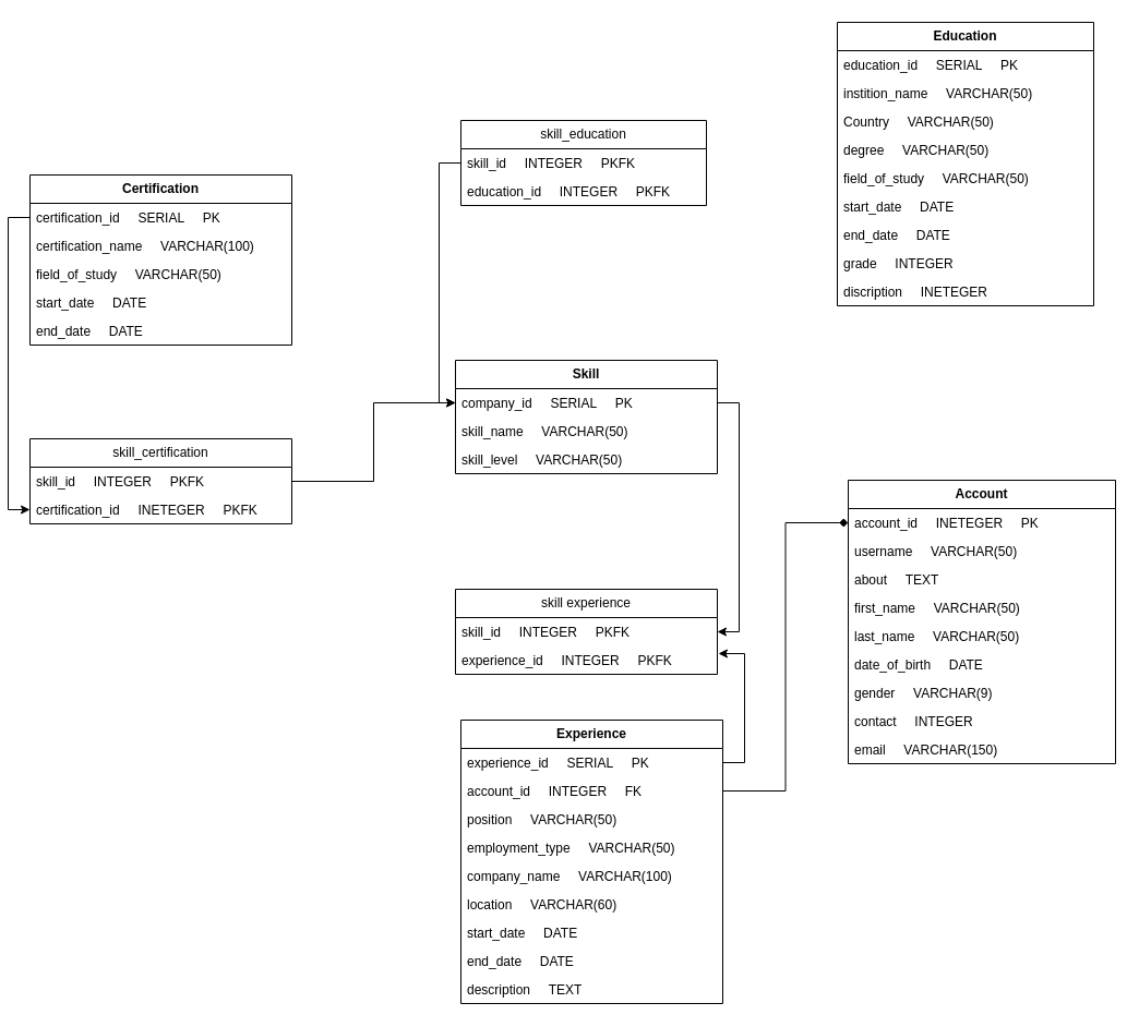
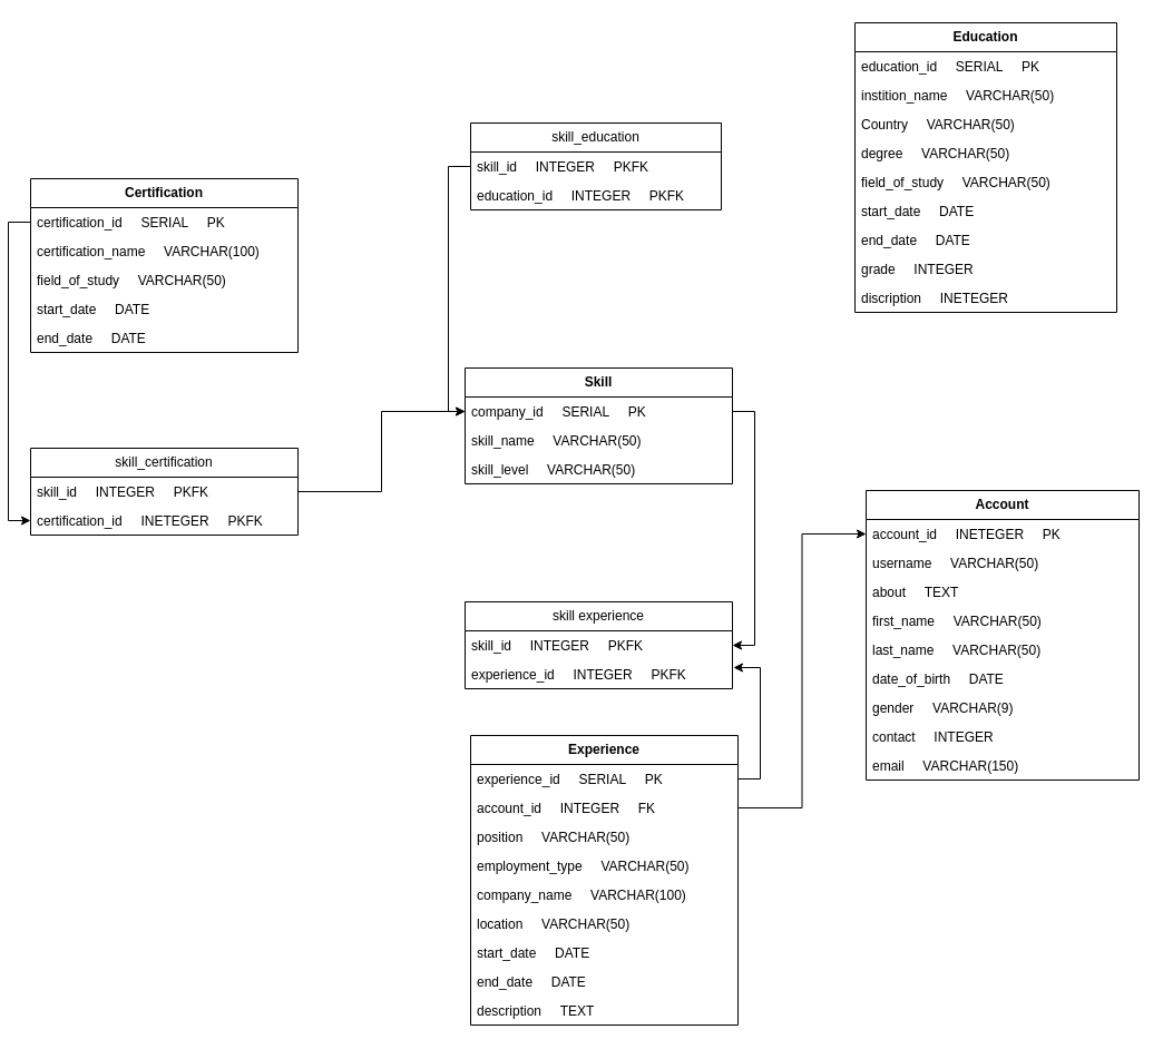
  <mxCell id="0" />
  <mxCell id="1" parent="0" />
  <mxCell id="2" value="&lt;b&gt;Education&lt;/b&gt;" style="swimlane;fontStyle=0;childLayout=stackLayout;horizontal=1;startSize=26;fillColor=none;horizontalStack=0;resizeParent=1;resizeParentMax=0;resizeLast=0;collapsible=1;marginBottom=0;whiteSpace=wrap;html=1;" parent="1" vertex="1"><mxGeometry x="760" y="20" width="235" height="260" as="geometry" /></mxCell>
  <mxCell id="3" value="education_id&amp;nbsp; &amp;nbsp; &amp;nbsp;SERIAL&amp;nbsp; &amp;nbsp; &amp;nbsp;PK" style="text;strokeColor=none;fillColor=none;align=left;verticalAlign=top;spacingLeft=4;spacingRight=4;overflow=hidden;rotatable=0;points=[[0,0.5],[1,0.5]];portConstraint=eastwest;whiteSpace=wrap;html=1;" parent="2" vertex="1"><mxGeometry y="26" width="235" height="26" as="geometry" /></mxCell>
  <mxCell id="4" value="instition_name&amp;nbsp; &amp;nbsp; &amp;nbsp;VARCHAR(50)" style="text;strokeColor=none;fillColor=none;align=left;verticalAlign=top;spacingLeft=4;spacingRight=4;overflow=hidden;rotatable=0;points=[[0,0.5],[1,0.5]];portConstraint=eastwest;whiteSpace=wrap;html=1;" parent="2" vertex="1"><mxGeometry y="52" width="235" height="26" as="geometry" /></mxCell>
  <mxCell id="5" value="Country&amp;nbsp; &amp;nbsp; &amp;nbsp;VARCHAR(50)" style="text;strokeColor=none;fillColor=none;align=left;verticalAlign=top;spacingLeft=4;spacingRight=4;overflow=hidden;rotatable=0;points=[[0,0.5],[1,0.5]];portConstraint=eastwest;whiteSpace=wrap;html=1;" parent="2" vertex="1"><mxGeometry y="78" width="235" height="26" as="geometry" /></mxCell>
  <mxCell id="6" value="degree&amp;nbsp; &amp;nbsp; &amp;nbsp;VARCHAR(50)" style="text;strokeColor=none;fillColor=none;align=left;verticalAlign=top;spacingLeft=4;spacingRight=4;overflow=hidden;rotatable=0;points=[[0,0.5],[1,0.5]];portConstraint=eastwest;whiteSpace=wrap;html=1;" parent="2" vertex="1"><mxGeometry y="104" width="235" height="26" as="geometry" /></mxCell>
  <mxCell id="7" value="field_of_study&amp;nbsp; &amp;nbsp; &amp;nbsp;VARCHAR(50)" style="text;strokeColor=none;fillColor=none;align=left;verticalAlign=top;spacingLeft=4;spacingRight=4;overflow=hidden;rotatable=0;points=[[0,0.5],[1,0.5]];portConstraint=eastwest;whiteSpace=wrap;html=1;" parent="2" vertex="1"><mxGeometry y="130" width="235" height="26" as="geometry" /></mxCell>
  <mxCell id="8" value="start_date&amp;nbsp; &amp;nbsp; &amp;nbsp;DATE" style="text;strokeColor=none;fillColor=none;align=left;verticalAlign=top;spacingLeft=4;spacingRight=4;overflow=hidden;rotatable=0;points=[[0,0.5],[1,0.5]];portConstraint=eastwest;whiteSpace=wrap;html=1;" parent="2" vertex="1"><mxGeometry y="156" width="235" height="26" as="geometry" /></mxCell>
  <mxCell id="9" value="end_date&amp;nbsp; &amp;nbsp; &amp;nbsp;DATE" style="text;strokeColor=none;fillColor=none;align=left;verticalAlign=top;spacingLeft=4;spacingRight=4;overflow=hidden;rotatable=0;points=[[0,0.5],[1,0.5]];portConstraint=eastwest;whiteSpace=wrap;html=1;" parent="2" vertex="1"><mxGeometry y="182" width="235" height="26" as="geometry" /></mxCell>
  <mxCell id="10" value="grade&amp;nbsp; &amp;nbsp; &amp;nbsp;INTEGER" style="text;strokeColor=none;fillColor=none;align=left;verticalAlign=top;spacingLeft=4;spacingRight=4;overflow=hidden;rotatable=0;points=[[0,0.5],[1,0.5]];portConstraint=eastwest;whiteSpace=wrap;html=1;" parent="2" vertex="1"><mxGeometry y="208" width="235" height="26" as="geometry" /></mxCell>
  <mxCell id="11" value="discription&amp;nbsp; &amp;nbsp; &amp;nbsp;INETEGER" style="text;strokeColor=none;fillColor=none;align=left;verticalAlign=top;spacingLeft=4;spacingRight=4;overflow=hidden;rotatable=0;points=[[0,0.5],[1,0.5]];portConstraint=eastwest;whiteSpace=wrap;html=1;" parent="2" vertex="1"><mxGeometry y="234" width="235" height="26" as="geometry" /></mxCell>
  <mxCell id="12" value="&lt;b&gt;Certification&lt;/b&gt;" style="swimlane;fontStyle=0;childLayout=stackLayout;horizontal=1;startSize=26;fillColor=none;horizontalStack=0;resizeParent=1;resizeParentMax=0;resizeLast=0;collapsible=1;marginBottom=0;whiteSpace=wrap;html=1;" parent="1" vertex="1"><mxGeometry x="20" y="160" width="240" height="156" as="geometry" /></mxCell>
  <mxCell id="13" value="certification_id&amp;nbsp; &amp;nbsp; &amp;nbsp;SERIAL&amp;nbsp; &amp;nbsp; &amp;nbsp;PK" style="text;strokeColor=none;fillColor=none;align=left;verticalAlign=top;spacingLeft=4;spacingRight=4;overflow=hidden;rotatable=0;points=[[0,0.5],[1,0.5]];portConstraint=eastwest;whiteSpace=wrap;html=1;" parent="12" vertex="1"><mxGeometry y="26" width="240" height="26" as="geometry" /></mxCell>
  <mxCell id="14" value="certification_name&amp;nbsp; &amp;nbsp; &amp;nbsp;VARCHAR(100)" style="text;strokeColor=none;fillColor=none;align=left;verticalAlign=top;spacingLeft=4;spacingRight=4;overflow=hidden;rotatable=0;points=[[0,0.5],[1,0.5]];portConstraint=eastwest;whiteSpace=wrap;html=1;" parent="12" vertex="1"><mxGeometry y="52" width="240" height="26" as="geometry" /></mxCell>
  <mxCell id="15" value="field_of_study&amp;nbsp; &amp;nbsp; &amp;nbsp;VARCHAR(50)" style="text;strokeColor=none;fillColor=none;align=left;verticalAlign=top;spacingLeft=4;spacingRight=4;overflow=hidden;rotatable=0;points=[[0,0.5],[1,0.5]];portConstraint=eastwest;whiteSpace=wrap;html=1;" parent="12" vertex="1"><mxGeometry y="78" width="240" height="26" as="geometry" /></mxCell>
  <mxCell id="16" value="start_date&amp;nbsp; &amp;nbsp; &amp;nbsp;DATE" style="text;strokeColor=none;fillColor=none;align=left;verticalAlign=top;spacingLeft=4;spacingRight=4;overflow=hidden;rotatable=0;points=[[0,0.5],[1,0.5]];portConstraint=eastwest;whiteSpace=wrap;html=1;" parent="12" vertex="1"><mxGeometry y="104" width="240" height="26" as="geometry" /></mxCell>
  <mxCell id="17" value="end_date&amp;nbsp; &amp;nbsp; &amp;nbsp;DATE" style="text;strokeColor=none;fillColor=none;align=left;verticalAlign=top;spacingLeft=4;spacingRight=4;overflow=hidden;rotatable=0;points=[[0,0.5],[1,0.5]];portConstraint=eastwest;whiteSpace=wrap;html=1;" parent="12" vertex="1"><mxGeometry y="130" width="240" height="26" as="geometry" /></mxCell>
  <mxCell id="18" value="&lt;b&gt;Account&lt;/b&gt;" style="swimlane;fontStyle=0;childLayout=stackLayout;horizontal=1;startSize=26;fillColor=none;horizontalStack=0;resizeParent=1;resizeParentMax=0;resizeLast=0;collapsible=1;marginBottom=0;whiteSpace=wrap;html=1;" parent="1" vertex="1"><mxGeometry x="770" y="440" width="245" height="260" as="geometry" /></mxCell>
  <mxCell id="19" value="account_id&amp;nbsp; &amp;nbsp; &amp;nbsp;INETEGER&amp;nbsp; &amp;nbsp; &amp;nbsp;PK" style="text;strokeColor=none;fillColor=none;align=left;verticalAlign=top;spacingLeft=4;spacingRight=4;overflow=hidden;rotatable=0;points=[[0,0.5],[1,0.5]];portConstraint=eastwest;whiteSpace=wrap;html=1;" parent="18" vertex="1"><mxGeometry y="26" width="245" height="26" as="geometry" /></mxCell>
  <mxCell id="20" value="username&amp;nbsp; &amp;nbsp; &amp;nbsp;VARCHAR(50)" style="text;strokeColor=none;fillColor=none;align=left;verticalAlign=top;spacingLeft=4;spacingRight=4;overflow=hidden;rotatable=0;points=[[0,0.5],[1,0.5]];portConstraint=eastwest;whiteSpace=wrap;html=1;" parent="18" vertex="1"><mxGeometry y="52" width="245" height="26" as="geometry" /></mxCell>
  <mxCell id="21" value="about&amp;nbsp; &amp;nbsp; &amp;nbsp;TEXT" style="text;strokeColor=none;fillColor=none;align=left;verticalAlign=top;spacingLeft=4;spacingRight=4;overflow=hidden;rotatable=0;points=[[0,0.5],[1,0.5]];portConstraint=eastwest;whiteSpace=wrap;html=1;" parent="18" vertex="1"><mxGeometry y="78" width="245" height="26" as="geometry" /></mxCell>
  <mxCell id="22" value="first_name&amp;nbsp; &amp;nbsp; &amp;nbsp;VARCHAR(50)" style="text;strokeColor=none;fillColor=none;align=left;verticalAlign=top;spacingLeft=4;spacingRight=4;overflow=hidden;rotatable=0;points=[[0,0.5],[1,0.5]];portConstraint=eastwest;whiteSpace=wrap;html=1;" parent="18" vertex="1"><mxGeometry y="104" width="245" height="26" as="geometry" /></mxCell>
  <mxCell id="23" value="last_name&amp;nbsp; &amp;nbsp; &amp;nbsp;VARCHAR(50)" style="text;strokeColor=none;fillColor=none;align=left;verticalAlign=top;spacingLeft=4;spacingRight=4;overflow=hidden;rotatable=0;points=[[0,0.5],[1,0.5]];portConstraint=eastwest;whiteSpace=wrap;html=1;" parent="18" vertex="1"><mxGeometry y="130" width="245" height="26" as="geometry" /></mxCell>
  <mxCell id="24" value="date_of_birth&amp;nbsp; &amp;nbsp; &amp;nbsp;DATE" style="text;strokeColor=none;fillColor=none;align=left;verticalAlign=top;spacingLeft=4;spacingRight=4;overflow=hidden;rotatable=0;points=[[0,0.5],[1,0.5]];portConstraint=eastwest;whiteSpace=wrap;html=1;" parent="18" vertex="1"><mxGeometry y="156" width="245" height="26" as="geometry" /></mxCell>
  <mxCell id="25" value="gender&amp;nbsp; &amp;nbsp; &amp;nbsp;VARCHAR(9)" style="text;strokeColor=none;fillColor=none;align=left;verticalAlign=top;spacingLeft=4;spacingRight=4;overflow=hidden;rotatable=0;points=[[0,0.5],[1,0.5]];portConstraint=eastwest;whiteSpace=wrap;html=1;" parent="18" vertex="1"><mxGeometry y="182" width="245" height="26" as="geometry" /></mxCell>
  <mxCell id="26" value="contact&amp;nbsp; &amp;nbsp; &amp;nbsp;INTEGER" style="text;strokeColor=none;fillColor=none;align=left;verticalAlign=top;spacingLeft=4;spacingRight=4;overflow=hidden;rotatable=0;points=[[0,0.5],[1,0.5]];portConstraint=eastwest;whiteSpace=wrap;html=1;" parent="18" vertex="1"><mxGeometry y="208" width="245" height="26" as="geometry" /></mxCell>
  <mxCell id="27" value="email&amp;nbsp; &amp;nbsp; &amp;nbsp;VARCHAR(150)" style="text;strokeColor=none;fillColor=none;align=left;verticalAlign=top;spacingLeft=4;spacingRight=4;overflow=hidden;rotatable=0;points=[[0,0.5],[1,0.5]];portConstraint=eastwest;whiteSpace=wrap;html=1;" parent="18" vertex="1"><mxGeometry y="234" width="245" height="26" as="geometry" /></mxCell>
  <mxCell id="28" value="&lt;b&gt;Experience&lt;/b&gt;" style="swimlane;fontStyle=0;childLayout=stackLayout;horizontal=1;startSize=26;fillColor=none;horizontalStack=0;resizeParent=1;resizeParentMax=0;resizeLast=0;collapsible=1;marginBottom=0;whiteSpace=wrap;html=1;" parent="1" vertex="1"><mxGeometry x="415" y="660" width="240" height="260" as="geometry" /></mxCell>
  <mxCell id="29" value="experience_id&amp;nbsp; &amp;nbsp; &amp;nbsp;SERIAL&amp;nbsp; &amp;nbsp; &amp;nbsp;PK" style="text;strokeColor=none;fillColor=none;align=left;verticalAlign=top;spacingLeft=4;spacingRight=4;overflow=hidden;rotatable=0;points=[[0,0.5],[1,0.5]];portConstraint=eastwest;whiteSpace=wrap;html=1;" parent="28" vertex="1"><mxGeometry y="26" width="240" height="26" as="geometry" /></mxCell>
  <mxCell id="30" value="account_id&amp;nbsp; &amp;nbsp; &amp;nbsp;INTEGER&amp;nbsp; &amp;nbsp; &amp;nbsp;FK" style="text;strokeColor=none;fillColor=none;align=left;verticalAlign=top;spacingLeft=4;spacingRight=4;overflow=hidden;rotatable=0;points=[[0,0.5],[1,0.5]];portConstraint=eastwest;whiteSpace=wrap;html=1;" vertex="1" parent="28"><mxGeometry y="52" width="240" height="26" as="geometry" /></mxCell>
  <mxCell id="31" value="position&amp;nbsp; &amp;nbsp; &amp;nbsp;VARCHAR(50)" style="text;strokeColor=none;fillColor=none;align=left;verticalAlign=top;spacingLeft=4;spacingRight=4;overflow=hidden;rotatable=0;points=[[0,0.5],[1,0.5]];portConstraint=eastwest;whiteSpace=wrap;html=1;" parent="28" vertex="1"><mxGeometry y="78" width="240" height="26" as="geometry" /></mxCell>
  <mxCell id="32" value="employment_type&amp;nbsp; &amp;nbsp; &amp;nbsp;VARCHAR(50)" style="text;strokeColor=none;fillColor=none;align=left;verticalAlign=top;spacingLeft=4;spacingRight=4;overflow=hidden;rotatable=0;points=[[0,0.5],[1,0.5]];portConstraint=eastwest;whiteSpace=wrap;html=1;" parent="28" vertex="1"><mxGeometry y="104" width="240" height="26" as="geometry" /></mxCell>
  <mxCell id="33" value="company_name&amp;nbsp; &amp;nbsp; &amp;nbsp;VARCHAR(100)" style="text;strokeColor=none;fillColor=none;align=left;verticalAlign=top;spacingLeft=4;spacingRight=4;overflow=hidden;rotatable=0;points=[[0,0.5],[1,0.5]];portConstraint=eastwest;whiteSpace=wrap;html=1;" parent="28" vertex="1"><mxGeometry y="130" width="240" height="26" as="geometry" /></mxCell>
- <mxCell id="34" value="location&amp;nbsp; &amp;nbsp; &amp;nbsp;VARCHAR(60)" style="text;strokeColor=none;fillColor=none;align=left;verticalAlign=top;spacingLeft=4;spacingRight=4;overflow=hidden;rotatable=0;points=[[0,0.5],[1,0.5]];portConstraint=eastwest;whiteSpace=wrap;html=1;" parent="28" vertex="1"><mxGeometry y="156" width="240" height="26" as="geometry" /></mxCell>
+ <mxCell id="34" value="location&amp;nbsp; &amp;nbsp; &amp;nbsp;VARCHAR(50)" style="text;strokeColor=none;fillColor=none;align=left;verticalAlign=top;spacingLeft=4;spacingRight=4;overflow=hidden;rotatable=0;points=[[0,0.5],[1,0.5]];portConstraint=eastwest;whiteSpace=wrap;html=1;" parent="28" vertex="1"><mxGeometry y="156" width="240" height="26" as="geometry" /></mxCell>
  <mxCell id="35" value="start_date&amp;nbsp; &amp;nbsp; &amp;nbsp;DATE" style="text;strokeColor=none;fillColor=none;align=left;verticalAlign=top;spacingLeft=4;spacingRight=4;overflow=hidden;rotatable=0;points=[[0,0.5],[1,0.5]];portConstraint=eastwest;whiteSpace=wrap;html=1;" parent="28" vertex="1"><mxGeometry y="182" width="240" height="26" as="geometry" /></mxCell>
  <mxCell id="36" value="end_date&amp;nbsp; &amp;nbsp; &amp;nbsp;DATE" style="text;strokeColor=none;fillColor=none;align=left;verticalAlign=top;spacingLeft=4;spacingRight=4;overflow=hidden;rotatable=0;points=[[0,0.5],[1,0.5]];portConstraint=eastwest;whiteSpace=wrap;html=1;" parent="28" vertex="1"><mxGeometry y="208" width="240" height="26" as="geometry" /></mxCell>
  <mxCell id="37" value="description&amp;nbsp; &amp;nbsp; &amp;nbsp;TEXT" style="text;strokeColor=none;fillColor=none;align=left;verticalAlign=top;spacingLeft=4;spacingRight=4;overflow=hidden;rotatable=0;points=[[0,0.5],[1,0.5]];portConstraint=eastwest;whiteSpace=wrap;html=1;" parent="28" vertex="1"><mxGeometry y="234" width="240" height="26" as="geometry" /></mxCell>
  <mxCell id="38" value="&lt;b&gt;Skill&lt;/b&gt;" style="swimlane;fontStyle=0;childLayout=stackLayout;horizontal=1;startSize=26;fillColor=none;horizontalStack=0;resizeParent=1;resizeParentMax=0;resizeLast=0;collapsible=1;marginBottom=0;whiteSpace=wrap;html=1;" parent="1" vertex="1"><mxGeometry x="410" y="330" width="240" height="104" as="geometry" /></mxCell>
  <mxCell id="39" value="company_id&amp;nbsp; &amp;nbsp; &amp;nbsp;SERIAL&amp;nbsp; &amp;nbsp; &amp;nbsp;PK" style="text;strokeColor=none;fillColor=none;align=left;verticalAlign=top;spacingLeft=4;spacingRight=4;overflow=hidden;rotatable=0;points=[[0,0.5],[1,0.5]];portConstraint=eastwest;whiteSpace=wrap;html=1;" parent="38" vertex="1"><mxGeometry y="26" width="240" height="26" as="geometry" /></mxCell>
  <mxCell id="40" value="skill_name&amp;nbsp; &amp;nbsp; &amp;nbsp;VARCHAR(50)" style="text;strokeColor=none;fillColor=none;align=left;verticalAlign=top;spacingLeft=4;spacingRight=4;overflow=hidden;rotatable=0;points=[[0,0.5],[1,0.5]];portConstraint=eastwest;whiteSpace=wrap;html=1;" parent="38" vertex="1"><mxGeometry y="52" width="240" height="26" as="geometry" /></mxCell>
  <mxCell id="41" value="skill_level&amp;nbsp; &amp;nbsp; &amp;nbsp;VARCHAR(50)" style="text;strokeColor=none;fillColor=none;align=left;verticalAlign=top;spacingLeft=4;spacingRight=4;overflow=hidden;rotatable=0;points=[[0,0.5],[1,0.5]];portConstraint=eastwest;whiteSpace=wrap;html=1;" parent="38" vertex="1"><mxGeometry y="78" width="240" height="26" as="geometry" /></mxCell>
  <mxCell id="42" value="skill experience" style="swimlane;fontStyle=0;childLayout=stackLayout;horizontal=1;startSize=26;fillColor=none;horizontalStack=0;resizeParent=1;resizeParentMax=0;resizeLast=0;collapsible=1;marginBottom=0;whiteSpace=wrap;html=1;" vertex="1" parent="1"><mxGeometry x="410" y="540" width="240" height="78" as="geometry" /></mxCell>
  <mxCell id="43" value="skill_id&amp;nbsp; &amp;nbsp; &amp;nbsp;INTEGER&amp;nbsp; &amp;nbsp; &amp;nbsp;PKFK" style="text;strokeColor=none;fillColor=none;align=left;verticalAlign=top;spacingLeft=4;spacingRight=4;overflow=hidden;rotatable=0;points=[[0,0.5],[1,0.5]];portConstraint=eastwest;whiteSpace=wrap;html=1;" vertex="1" parent="42"><mxGeometry y="26" width="240" height="26" as="geometry" /></mxCell>
  <mxCell id="44" value="experience_id&amp;nbsp; &amp;nbsp; &amp;nbsp;INTEGER&amp;nbsp; &amp;nbsp; &amp;nbsp;PKFK" style="text;strokeColor=none;fillColor=none;align=left;verticalAlign=top;spacingLeft=4;spacingRight=4;overflow=hidden;rotatable=0;points=[[0,0.5],[1,0.5]];portConstraint=eastwest;whiteSpace=wrap;html=1;" vertex="1" parent="42"><mxGeometry y="52" width="240" height="26" as="geometry" /></mxCell>
  <mxCell id="45" style="edgeStyle=orthogonalEdgeStyle;rounded=0;orthogonalLoop=1;jettySize=auto;html=1;exitX=1;exitY=0.5;exitDx=0;exitDy=0;entryX=1.004;entryY=0.269;entryDx=0;entryDy=0;entryPerimeter=0;" edge="1" parent="1" source="29" target="44"><mxGeometry relative="1" as="geometry" /></mxCell>
  <mxCell id="46" style="edgeStyle=orthogonalEdgeStyle;rounded=0;orthogonalLoop=1;jettySize=auto;html=1;exitX=1;exitY=0.5;exitDx=0;exitDy=0;entryX=1;entryY=0.5;entryDx=0;entryDy=0;" edge="1" parent="1" source="39" target="43"><mxGeometry relative="1" as="geometry" /></mxCell>
- <mxCell id="47" style="edgeStyle=orthogonalEdgeStyle;rounded=0;orthogonalLoop=1;jettySize=auto;html=1;exitX=1;exitY=0.5;exitDx=0;exitDy=0;entryX=0;entryY=0.5;entryDx=0;entryDy=0;endArrow=diamond;" edge="1" parent="1" source="30" target="19"><mxGeometry relative="1" as="geometry" /></mxCell>
+ <mxCell id="47" style="edgeStyle=orthogonalEdgeStyle;rounded=0;orthogonalLoop=1;jettySize=auto;html=1;exitX=1;exitY=0.5;exitDx=0;exitDy=0;entryX=0;entryY=0.5;entryDx=0;entryDy=0;" edge="1" parent="1" source="30" target="19"><mxGeometry relative="1" as="geometry" /></mxCell>
  <mxCell id="48" value="skill_certification" style="swimlane;fontStyle=0;childLayout=stackLayout;horizontal=1;startSize=26;fillColor=none;horizontalStack=0;resizeParent=1;resizeParentMax=0;resizeLast=0;collapsible=1;marginBottom=0;whiteSpace=wrap;html=1;" vertex="1" parent="1"><mxGeometry x="20" y="402" width="240" height="78" as="geometry" /></mxCell>
  <mxCell id="49" value="skill_id&amp;nbsp; &amp;nbsp; &amp;nbsp;INTEGER&amp;nbsp; &amp;nbsp; &amp;nbsp;PKFK" style="text;strokeColor=none;fillColor=none;align=left;verticalAlign=top;spacingLeft=4;spacingRight=4;overflow=hidden;rotatable=0;points=[[0,0.5],[1,0.5]];portConstraint=eastwest;whiteSpace=wrap;html=1;" vertex="1" parent="48"><mxGeometry y="26" width="240" height="26" as="geometry" /></mxCell>
  <mxCell id="50" value="certification_id&amp;nbsp; &amp;nbsp; &amp;nbsp;INETEGER&amp;nbsp; &amp;nbsp; &amp;nbsp;PKFK" style="text;strokeColor=none;fillColor=none;align=left;verticalAlign=top;spacingLeft=4;spacingRight=4;overflow=hidden;rotatable=0;points=[[0,0.5],[1,0.5]];portConstraint=eastwest;whiteSpace=wrap;html=1;" vertex="1" parent="48"><mxGeometry y="52" width="240" height="26" as="geometry" /></mxCell>
  <mxCell id="51" style="edgeStyle=orthogonalEdgeStyle;rounded=0;orthogonalLoop=1;jettySize=auto;html=1;exitX=0;exitY=0.5;exitDx=0;exitDy=0;entryX=0;entryY=0.5;entryDx=0;entryDy=0;" edge="1" parent="1" source="13" target="50"><mxGeometry relative="1" as="geometry" /></mxCell>
  <mxCell id="52" style="edgeStyle=orthogonalEdgeStyle;rounded=0;orthogonalLoop=1;jettySize=auto;html=1;exitX=1;exitY=0.5;exitDx=0;exitDy=0;entryX=0;entryY=0.5;entryDx=0;entryDy=0;" edge="1" parent="1" source="49" target="39"><mxGeometry relative="1" as="geometry" /></mxCell>
  <mxCell id="53" value="skill_education" style="swimlane;fontStyle=0;childLayout=stackLayout;horizontal=1;startSize=26;fillColor=none;horizontalStack=0;resizeParent=1;resizeParentMax=0;resizeLast=0;collapsible=1;marginBottom=0;whiteSpace=wrap;html=1;" vertex="1" parent="1"><mxGeometry x="415" y="110" width="225" height="78" as="geometry" /></mxCell>
  <mxCell id="54" value="skill_id&amp;nbsp; &amp;nbsp; &amp;nbsp;INTEGER&amp;nbsp; &amp;nbsp; &amp;nbsp;PKFK" style="text;strokeColor=none;fillColor=none;align=left;verticalAlign=top;spacingLeft=4;spacingRight=4;overflow=hidden;rotatable=0;points=[[0,0.5],[1,0.5]];portConstraint=eastwest;whiteSpace=wrap;html=1;" vertex="1" parent="53"><mxGeometry y="26" width="225" height="26" as="geometry" /></mxCell>
  <mxCell id="55" value="education_id&amp;nbsp; &amp;nbsp; &amp;nbsp;INTEGER&amp;nbsp; &amp;nbsp; &amp;nbsp;PKFK" style="text;strokeColor=none;fillColor=none;align=left;verticalAlign=top;spacingLeft=4;spacingRight=4;overflow=hidden;rotatable=0;points=[[0,0.5],[1,0.5]];portConstraint=eastwest;whiteSpace=wrap;html=1;" vertex="1" parent="53"><mxGeometry y="52" width="225" height="26" as="geometry" /></mxCell>
  <mxCell id="56" style="edgeStyle=orthogonalEdgeStyle;rounded=0;orthogonalLoop=1;jettySize=auto;html=1;exitX=0;exitY=0.5;exitDx=0;exitDy=0;entryX=0;entryY=0.5;entryDx=0;entryDy=0;" edge="1" parent="1" source="54" target="39"><mxGeometry relative="1" as="geometry" /></mxCell>
